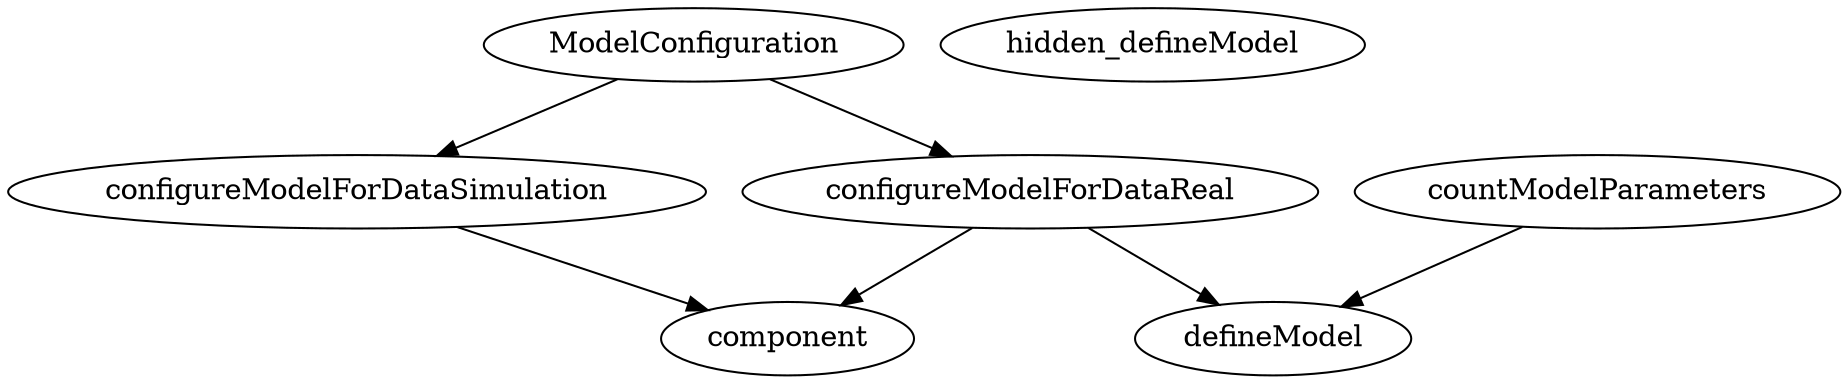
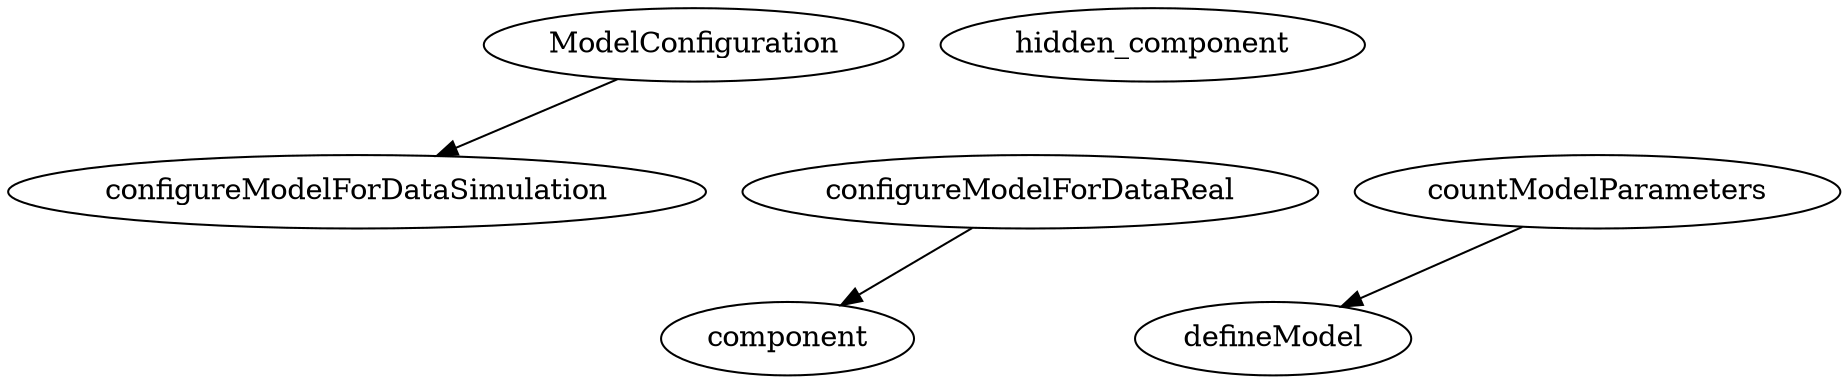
  digraph {
    ModelConfiguration
    configureModelForDataReal
    configureModelForDataSimulation
    n4 [label=component]
    defineModel
    countModelParameters
-   hidden_component [label=hidden_defineModel]
-   ModelConfiguration -> configureModelForDataReal
+   hidden_component
    ModelConfiguration -> configureModelForDataSimulation
    configureModelForDataReal -> n4
-   configureModelForDataReal -> defineModel
-   configureModelForDataSimulation -> n4
    countModelParameters -> defineModel
  }
